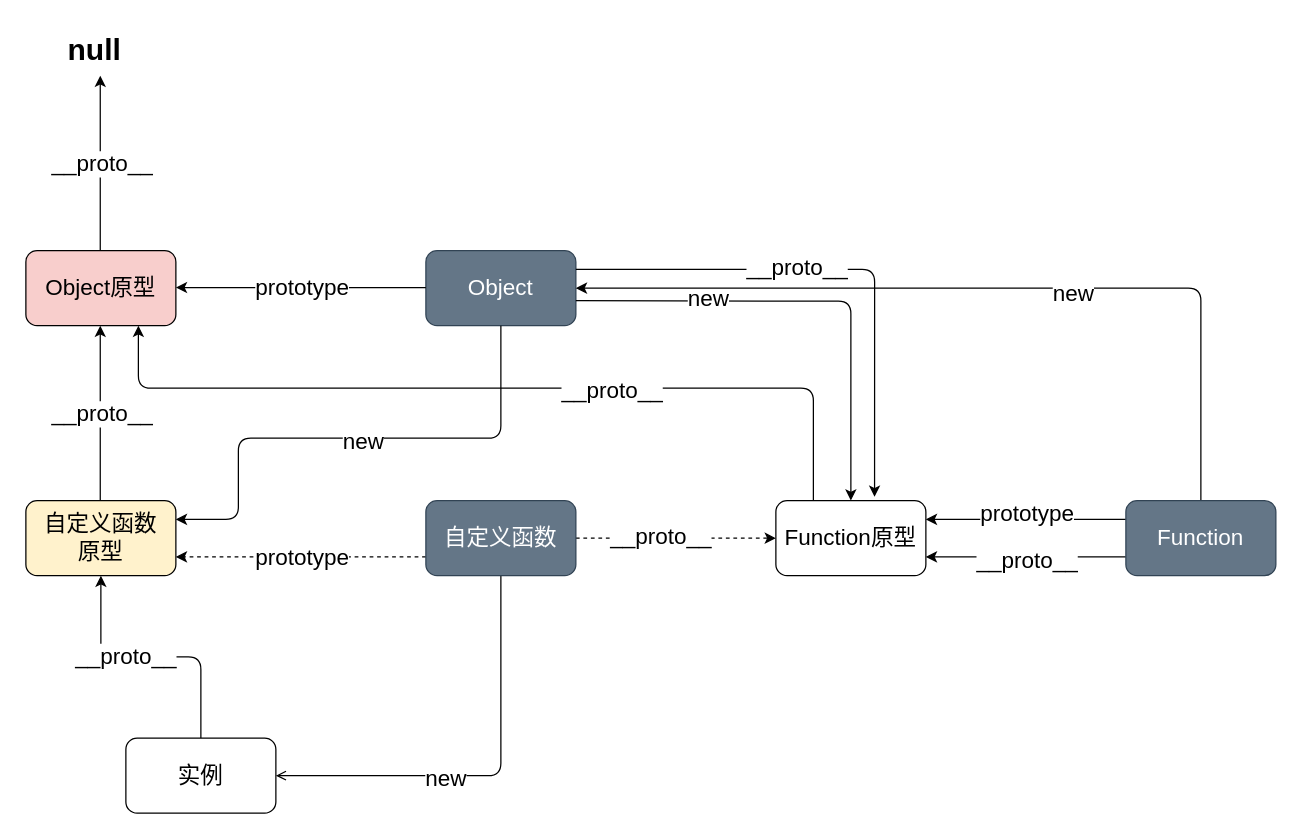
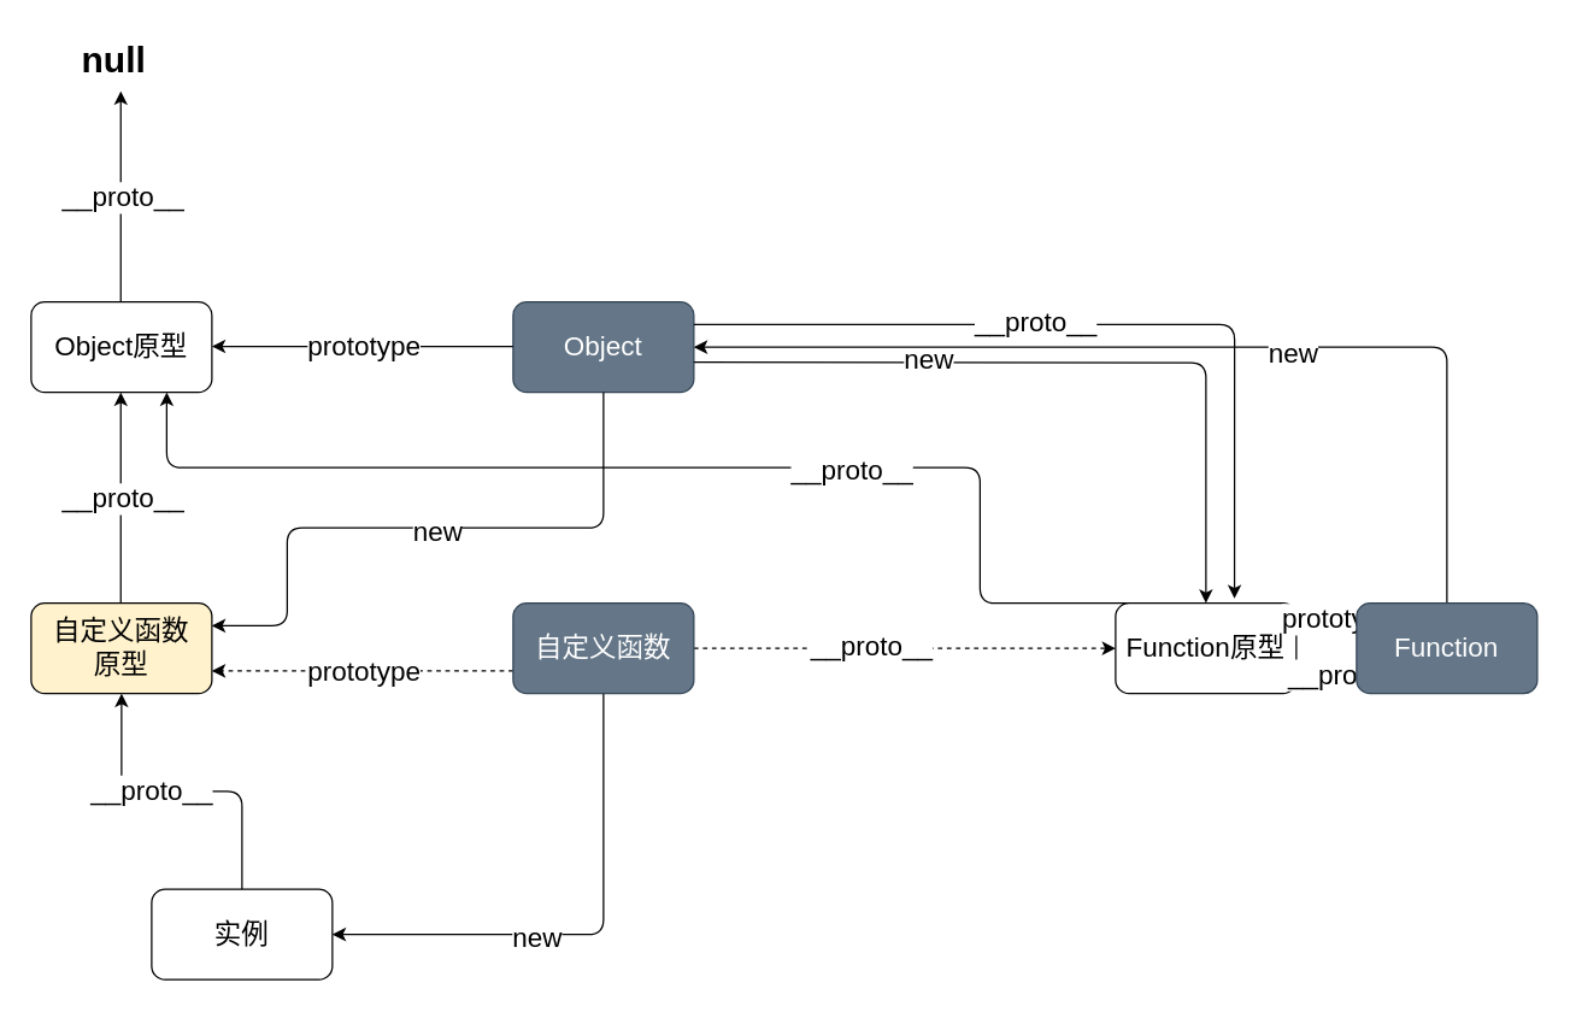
  <mxCell id="0" />
  <mxCell id="1" parent="0" />
  <mxCell id="2" style="edgeStyle=orthogonalEdgeStyle;html=1;exitX=0.5;exitY=0;exitDx=0;exitDy=0;entryX=0.5;entryY=1;entryDx=0;entryDy=0;fontSize=18;" edge="1" parent="1" source="4" target="12"><mxGeometry relative="1" as="geometry" /></mxCell>
  <mxCell id="3" value="__proto__" style="edgeLabel;html=1;align=center;verticalAlign=middle;resizable=0;points=[];fontSize=18;" vertex="1" connectable="0" parent="2"><mxGeometry x="0.2" y="-1" relative="1" as="geometry"><mxPoint as="offset" /></mxGeometry></mxCell>
  <mxCell id="4" value="&lt;font style=&quot;font-size: 18px;&quot;&gt;实例&lt;/font&gt;" style="rounded=1;whiteSpace=wrap;html=1;" vertex="1" parent="1"><mxGeometry x="100" y="590" width="120" height="60" as="geometry" /></mxCell>
- <mxCell id="5" style="edgeStyle=orthogonalEdgeStyle;html=1;exitX=0.5;exitY=1;exitDx=0;exitDy=0;entryX=1;entryY=0.5;entryDx=0;entryDy=0;fontSize=18;endArrow=open;" edge="1" parent="1" source="11" target="4"><mxGeometry relative="1" as="geometry" /></mxCell>
+ <mxCell id="5" style="edgeStyle=orthogonalEdgeStyle;html=1;exitX=0.5;exitY=1;exitDx=0;exitDy=0;entryX=1;entryY=0.5;entryDx=0;entryDy=0;fontSize=18;" edge="1" parent="1" source="11" target="4"><mxGeometry relative="1" as="geometry" /></mxCell>
  <mxCell id="6" value="new&lt;br&gt;" style="edgeLabel;html=1;align=center;verticalAlign=middle;resizable=0;points=[];fontSize=18;" vertex="1" connectable="0" parent="5"><mxGeometry x="0.205" y="2" relative="1" as="geometry"><mxPoint as="offset" /></mxGeometry></mxCell>
  <mxCell id="7" style="edgeStyle=orthogonalEdgeStyle;html=1;exitX=0;exitY=0.75;exitDx=0;exitDy=0;entryX=1;entryY=0.75;entryDx=0;entryDy=0;fontSize=18;dashed=1;" edge="1" parent="1" source="11" target="12"><mxGeometry relative="1" as="geometry" /></mxCell>
  <mxCell id="8" value="prototype" style="edgeLabel;html=1;align=center;verticalAlign=middle;resizable=0;points=[];fontSize=18;" vertex="1" connectable="0" parent="7"><mxGeometry x="0.12" y="-1" relative="1" as="geometry"><mxPoint x="12" y="1" as="offset" /></mxGeometry></mxCell>
  <mxCell id="9" style="edgeStyle=orthogonalEdgeStyle;html=1;exitX=1;exitY=0.5;exitDx=0;exitDy=0;fontSize=18;dashed=1;" edge="1" parent="1" source="11" target="26"><mxGeometry relative="1" as="geometry" /></mxCell>
  <mxCell id="10" value="__proto__" style="edgeLabel;html=1;align=center;verticalAlign=middle;resizable=0;points=[];fontSize=18;" vertex="1" connectable="0" parent="9"><mxGeometry x="-0.163" y="2" relative="1" as="geometry"><mxPoint as="offset" /></mxGeometry></mxCell>
  <mxCell id="11" value="&lt;span style=&quot;font-size: 18px;&quot;&gt;自定义函数&lt;/span&gt;" style="rounded=1;whiteSpace=wrap;html=1;fillColor=#647687;fontColor=#ffffff;strokeColor=#314354;" vertex="1" parent="1"><mxGeometry x="340" y="400" width="120" height="60" as="geometry" /></mxCell>
  <mxCell id="12" value="&lt;span style=&quot;font-size: 18px;&quot;&gt;自定义函数&lt;br&gt;原型&lt;/span&gt;" style="rounded=1;whiteSpace=wrap;html=1;fillColor=#fff2cc;" vertex="1" parent="1"><mxGeometry x="20" y="400" width="120" height="60" as="geometry" /></mxCell>
- <mxCell id="13" value="&lt;span style=&quot;font-size: 18px;&quot;&gt;Object原型&lt;/span&gt;" style="rounded=1;whiteSpace=wrap;html=1;fillColor=#f8cecc;" vertex="1" parent="1"><mxGeometry x="20" y="200" width="120" height="60" as="geometry" /></mxCell>
+ <mxCell id="13" value="&lt;span style=&quot;font-size: 18px;&quot;&gt;Object原型&lt;/span&gt;" style="rounded=1;whiteSpace=wrap;html=1;" vertex="1" parent="1"><mxGeometry x="20" y="200" width="120" height="60" as="geometry" /></mxCell>
  <mxCell id="14" style="edgeStyle=orthogonalEdgeStyle;html=1;exitX=0.5;exitY=0;exitDx=0;exitDy=0;entryX=0.5;entryY=1;entryDx=0;entryDy=0;fontSize=18;" edge="1" parent="1"><mxGeometry relative="1" as="geometry"><mxPoint x="79.5" y="400" as="sourcePoint" /><mxPoint x="79.5" y="260" as="targetPoint" /></mxGeometry></mxCell>
  <mxCell id="15" value="__proto__" style="edgeLabel;html=1;align=center;verticalAlign=middle;resizable=0;points=[];fontSize=18;" vertex="1" connectable="0" parent="14"><mxGeometry x="0.2" y="-1" relative="1" as="geometry"><mxPoint y="14" as="offset" /></mxGeometry></mxCell>
  <mxCell id="16" value="&lt;span style=&quot;font-size: 18px;&quot;&gt;Object&lt;/span&gt;" style="rounded=1;whiteSpace=wrap;html=1;fillColor=#647687;fontColor=#ffffff;strokeColor=#314354;" vertex="1" parent="1"><mxGeometry x="340" y="200" width="120" height="60" as="geometry" /></mxCell>
  <mxCell id="17" style="edgeStyle=orthogonalEdgeStyle;html=1;exitX=0;exitY=0.5;exitDx=0;exitDy=0;entryX=1;entryY=0.5;entryDx=0;entryDy=0;fontSize=18;" edge="1" parent="1"><mxGeometry relative="1" as="geometry"><mxPoint x="340" y="229.5" as="sourcePoint" /><mxPoint x="140" y="229.5" as="targetPoint" /></mxGeometry></mxCell>
  <mxCell id="18" value="prototype" style="edgeLabel;html=1;align=center;verticalAlign=middle;resizable=0;points=[];fontSize=18;" vertex="1" connectable="0" parent="17"><mxGeometry x="0.12" y="-1" relative="1" as="geometry"><mxPoint x="12" y="1" as="offset" /></mxGeometry></mxCell>
  <mxCell id="19" style="edgeStyle=orthogonalEdgeStyle;html=1;exitX=0.5;exitY=1;exitDx=0;exitDy=0;entryX=1;entryY=0.25;entryDx=0;entryDy=0;fontSize=18;" edge="1" parent="1" source="16" target="12"><mxGeometry relative="1" as="geometry"><mxPoint x="460" y="290" as="sourcePoint" /><mxPoint x="200" y="460" as="targetPoint" /><Array as="points"><mxPoint x="400" y="350" /><mxPoint x="190" y="350" /><mxPoint x="190" y="415" /></Array></mxGeometry></mxCell>
  <mxCell id="20" value="new&lt;br&gt;" style="edgeLabel;html=1;align=center;verticalAlign=middle;resizable=0;points=[];fontSize=18;" vertex="1" connectable="0" parent="19"><mxGeometry x="0.205" y="2" relative="1" as="geometry"><mxPoint x="49" as="offset" /></mxGeometry></mxCell>
  <mxCell id="21" style="edgeStyle=orthogonalEdgeStyle;html=1;exitX=0.5;exitY=0;exitDx=0;exitDy=0;entryX=0.5;entryY=1;entryDx=0;entryDy=0;fontSize=18;" edge="1" parent="1"><mxGeometry relative="1" as="geometry"><mxPoint x="79.5" y="200" as="sourcePoint" /><mxPoint x="79.5" y="60" as="targetPoint" /></mxGeometry></mxCell>
  <mxCell id="22" value="__proto__" style="edgeLabel;html=1;align=center;verticalAlign=middle;resizable=0;points=[];fontSize=18;" vertex="1" connectable="0" parent="21"><mxGeometry x="0.2" y="-1" relative="1" as="geometry"><mxPoint y="14" as="offset" /></mxGeometry></mxCell>
  <mxCell id="23" value="null&lt;span style=&quot;white-space: pre;&quot;&gt;&#09;&lt;/span&gt;" style="text;strokeColor=none;fillColor=none;html=1;fontSize=24;fontStyle=1;verticalAlign=middle;align=center;" vertex="1" parent="1"><mxGeometry x="30" y="20" width="100" height="40" as="geometry" /></mxCell>
  <mxCell id="24" style="edgeStyle=orthogonalEdgeStyle;html=1;exitX=0.25;exitY=0;exitDx=0;exitDy=0;entryX=0.75;entryY=1;entryDx=0;entryDy=0;fontSize=18;" edge="1" parent="1" source="26" target="13"><mxGeometry relative="1" as="geometry"><Array as="points"><mxPoint x="650" y="310" /><mxPoint x="110" y="310" /></Array></mxGeometry></mxCell>
  <mxCell id="25" value="__proto__" style="edgeLabel;html=1;align=center;verticalAlign=middle;resizable=0;points=[];fontSize=18;" vertex="1" connectable="0" parent="24"><mxGeometry x="-0.259" y="1" relative="1" as="geometry"><mxPoint as="offset" /></mxGeometry></mxCell>
- <mxCell id="26" value="&lt;font style=&quot;font-size: 18px;&quot;&gt;Function原型&lt;/font&gt;" style="rounded=1;whiteSpace=wrap;html=1;" vertex="1" parent="1"><mxGeometry x="620" y="400" width="120" height="60" as="geometry" /></mxCell>
+ <mxCell id="26" value="&lt;font style=&quot;font-size: 18px;&quot;&gt;Function原型&lt;/font&gt;" style="rounded=1;whiteSpace=wrap;html=1;" vertex="1" parent="1"><mxGeometry x="740" y="400" width="120" height="60" as="geometry" /></mxCell>
  <mxCell id="27" style="edgeStyle=orthogonalEdgeStyle;html=1;exitX=1;exitY=0.25;exitDx=0;exitDy=0;fontSize=18;entryX=0.658;entryY=-0.05;entryDx=0;entryDy=0;entryPerimeter=0;" edge="1" parent="1" source="16" target="26"><mxGeometry relative="1" as="geometry"><mxPoint x="460" y="229.5" as="sourcePoint" /><mxPoint x="620" y="229.5" as="targetPoint" /></mxGeometry></mxCell>
  <mxCell id="28" value="__proto__" style="edgeLabel;html=1;align=center;verticalAlign=middle;resizable=0;points=[];fontSize=18;" vertex="1" connectable="0" parent="27"><mxGeometry x="-0.163" y="2" relative="1" as="geometry"><mxPoint as="offset" /></mxGeometry></mxCell>
  <mxCell id="29" style="edgeStyle=orthogonalEdgeStyle;html=1;fontSize=18;entryX=0.5;entryY=0;entryDx=0;entryDy=0;" edge="1" parent="1" target="26"><mxGeometry relative="1" as="geometry"><mxPoint x="460" y="240" as="sourcePoint" /><mxPoint x="660" y="390" as="targetPoint" /></mxGeometry></mxCell>
  <mxCell id="30" value="new" style="edgeLabel;html=1;align=center;verticalAlign=middle;resizable=0;points=[];fontSize=18;" vertex="1" connectable="0" parent="29"><mxGeometry x="-0.163" y="2" relative="1" as="geometry"><mxPoint x="-54" as="offset" /></mxGeometry></mxCell>
  <mxCell id="31" style="edgeStyle=orthogonalEdgeStyle;html=1;exitX=0;exitY=0.25;exitDx=0;exitDy=0;entryX=1;entryY=0.25;entryDx=0;entryDy=0;fontSize=18;" edge="1" parent="1" source="37" target="26"><mxGeometry relative="1" as="geometry" /></mxCell>
  <mxCell id="32" value="prototype" style="edgeLabel;html=1;align=center;verticalAlign=middle;resizable=0;points=[];fontSize=18;" vertex="1" connectable="0" parent="31"><mxGeometry x="0.125" y="-2" relative="1" as="geometry"><mxPoint x="10" y="-3" as="offset" /></mxGeometry></mxCell>
  <mxCell id="33" style="edgeStyle=orthogonalEdgeStyle;html=1;exitX=0;exitY=0.75;exitDx=0;exitDy=0;fontSize=18;entryX=1;entryY=0.75;entryDx=0;entryDy=0;" edge="1" parent="1" source="37" target="26"><mxGeometry relative="1" as="geometry" /></mxCell>
  <mxCell id="34" value="__proto__" style="edgeLabel;html=1;align=center;verticalAlign=middle;resizable=0;points=[];fontSize=18;" vertex="1" connectable="0" parent="33"><mxGeometry x="0.237" y="2" relative="1" as="geometry"><mxPoint x="19" as="offset" /></mxGeometry></mxCell>
  <mxCell id="35" style="edgeStyle=orthogonalEdgeStyle;html=1;exitX=0.5;exitY=0;exitDx=0;exitDy=0;entryX=1;entryY=0.5;entryDx=0;entryDy=0;fontSize=18;" edge="1" parent="1" source="37" target="16"><mxGeometry relative="1" as="geometry" /></mxCell>
  <mxCell id="36" value="new" style="edgeLabel;html=1;align=center;verticalAlign=middle;resizable=0;points=[];fontSize=18;" vertex="1" connectable="0" parent="35"><mxGeometry x="-0.185" y="4" relative="1" as="geometry"><mxPoint as="offset" /></mxGeometry></mxCell>
  <mxCell id="37" value="&lt;span style=&quot;font-size: 18px;&quot;&gt;Function&lt;/span&gt;" style="rounded=1;whiteSpace=wrap;html=1;fillColor=#647687;fontColor=#ffffff;strokeColor=#314354;" vertex="1" parent="1"><mxGeometry x="900" y="400" width="120" height="60" as="geometry" /></mxCell>
